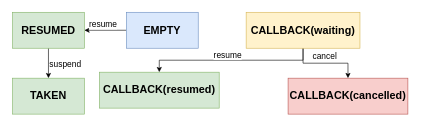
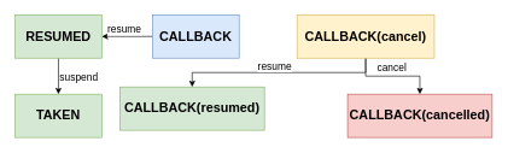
  <mxCell id="0" />
  <mxCell id="1" parent="0" />
  <mxCell id="2" style="edgeStyle=orthogonalEdgeStyle;rounded=0;orthogonalLoop=1;jettySize=auto;html=1;exitX=0;exitY=0.5;exitDx=0;exitDy=0;entryX=1;entryY=0.5;entryDx=0;entryDy=0;labelPosition=center;verticalLabelPosition=top;align=center;verticalAlign=bottom;fontSize=14;" edge="1" parent="1" source="4" target="7"><mxGeometry relative="1" as="geometry" /></mxCell>
  <mxCell id="3" value="resume" style="edgeLabel;html=1;align=center;verticalAlign=bottom;resizable=0;points=[];fontSize=14;labelPosition=center;verticalLabelPosition=top;" vertex="1" connectable="0" parent="2"><mxGeometry x="0.339" y="-2" relative="1" as="geometry"><mxPoint x="7" y="2" as="offset" /></mxGeometry></mxCell>
- <mxCell id="4" value="&lt;font style=&quot;font-size: 18px;&quot;&gt;EMPTY&lt;/font&gt;" style="rounded=0;whiteSpace=wrap;html=1;fontStyle=1;fontSize=18;fillColor=#dae8fc;strokeColor=#6c8ebf;" vertex="1" parent="1"><mxGeometry x="210" y="20" width="120" height="60" as="geometry" /></mxCell>
+ <mxCell id="4" value="&lt;font style=&quot;font-size: 18px;&quot;&gt;CALLBACK&lt;/font&gt;" style="rounded=0;whiteSpace=wrap;html=1;fontStyle=1;fontSize=18;fillColor=#dae8fc;strokeColor=#6c8ebf;" vertex="1" parent="1"><mxGeometry x="210" y="20" width="120" height="60" as="geometry" /></mxCell>
  <mxCell id="5" style="edgeStyle=orthogonalEdgeStyle;rounded=0;orthogonalLoop=1;jettySize=auto;html=1;exitX=0.5;exitY=1;exitDx=0;exitDy=0;entryX=0.5;entryY=0;entryDx=0;entryDy=0;labelPosition=center;verticalLabelPosition=top;align=center;verticalAlign=bottom;fontSize=14;" edge="1" parent="1" source="7" target="8"><mxGeometry relative="1" as="geometry" /></mxCell>
  <mxCell id="6" value="suspend" style="edgeLabel;html=1;align=left;verticalAlign=middle;resizable=0;points=[];fontSize=14;labelPosition=right;verticalLabelPosition=middle;" vertex="1" connectable="0" parent="5"><mxGeometry x="0.029" relative="1" as="geometry"><mxPoint as="offset" /></mxGeometry></mxCell>
  <mxCell id="7" value="RESUMED" style="rounded=0;whiteSpace=wrap;html=1;fontStyle=1;fontSize=18;fillColor=#d5e8d4;strokeColor=#82b366;" vertex="1" parent="1"><mxGeometry x="20" y="20" width="120" height="60" as="geometry" /></mxCell>
  <mxCell id="8" value="TAKEN" style="rounded=0;whiteSpace=wrap;html=1;fontStyle=1;fontSize=18;fillColor=#d5e8d4;strokeColor=#82b366;" vertex="1" parent="1"><mxGeometry x="20" y="130" width="120" height="60" as="geometry" /></mxCell>
  <mxCell id="9" style="edgeStyle=orthogonalEdgeStyle;rounded=0;orthogonalLoop=1;jettySize=auto;html=1;exitX=0.5;exitY=1;exitDx=0;exitDy=0;entryX=0.5;entryY=0;entryDx=0;entryDy=0;labelPosition=center;verticalLabelPosition=top;align=center;verticalAlign=bottom;fontSize=14;" edge="1" parent="1" source="13" target="15"><mxGeometry relative="1" as="geometry" /></mxCell>
  <mxCell id="10" value="cancel" style="edgeLabel;html=1;align=center;verticalAlign=bottom;resizable=0;points=[];fontSize=14;labelPosition=center;verticalLabelPosition=top;" vertex="1" connectable="0" parent="9"><mxGeometry x="-0.04" y="1" relative="1" as="geometry"><mxPoint as="offset" /></mxGeometry></mxCell>
  <mxCell id="11" style="edgeStyle=orthogonalEdgeStyle;rounded=0;orthogonalLoop=1;jettySize=auto;html=1;exitX=0.5;exitY=1;exitDx=0;exitDy=0;entryX=0.5;entryY=0;entryDx=0;entryDy=0;labelPosition=center;verticalLabelPosition=top;align=center;verticalAlign=bottom;fontSize=14;" edge="1" parent="1" source="13" target="14"><mxGeometry relative="1" as="geometry" /></mxCell>
  <mxCell id="12" value="resume" style="edgeLabel;html=1;align=center;verticalAlign=bottom;resizable=0;points=[];labelPosition=center;verticalLabelPosition=top;fontSize=14;" vertex="1" connectable="0" parent="11"><mxGeometry x="0.051" y="1" relative="1" as="geometry"><mxPoint as="offset" /></mxGeometry></mxCell>
- <mxCell id="13" value="CALLBACK(waiting)" style="rounded=0;whiteSpace=wrap;html=1;fontStyle=1;fontSize=18;fillColor=#fff2cc;strokeColor=#d6b656;" vertex="1" parent="1"><mxGeometry x="410" y="20" width="190" height="60" as="geometry" /></mxCell>
+ <mxCell id="13" value="CALLBACK(cancel)" style="rounded=0;whiteSpace=wrap;html=1;fontStyle=1;fontSize=18;fillColor=#fff2cc;strokeColor=#d6b656;" vertex="1" parent="1"><mxGeometry x="410" y="20" width="190" height="60" as="geometry" /></mxCell>
  <mxCell id="14" value="CALLBACK(resumed)" style="rounded=0;whiteSpace=wrap;html=1;fontStyle=1;fontSize=18;fillColor=#d5e8d4;strokeColor=#82b366;" vertex="1" parent="1"><mxGeometry x="165" y="120" width="200" height="60" as="geometry" /></mxCell>
  <mxCell id="15" value="CALLBACK(cancelled)" style="rounded=0;whiteSpace=wrap;html=1;fontStyle=1;fontSize=18;fillColor=#f8cecc;strokeColor=#b85450;" vertex="1" parent="1"><mxGeometry x="480" y="130" width="200" height="60" as="geometry" /></mxCell>
